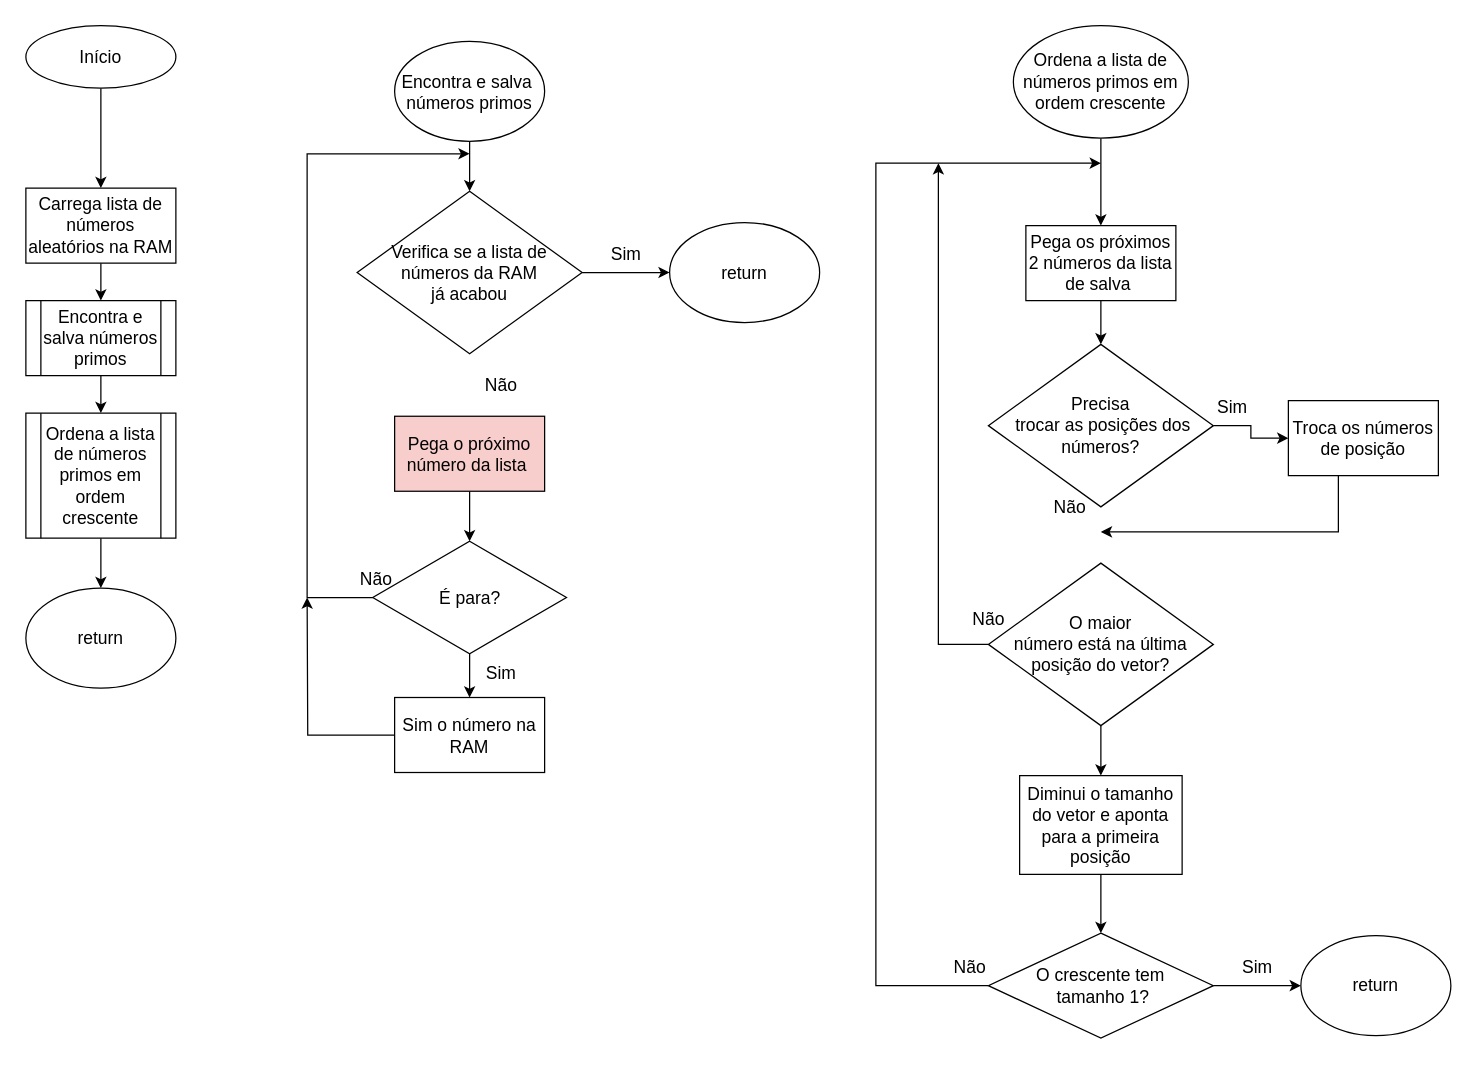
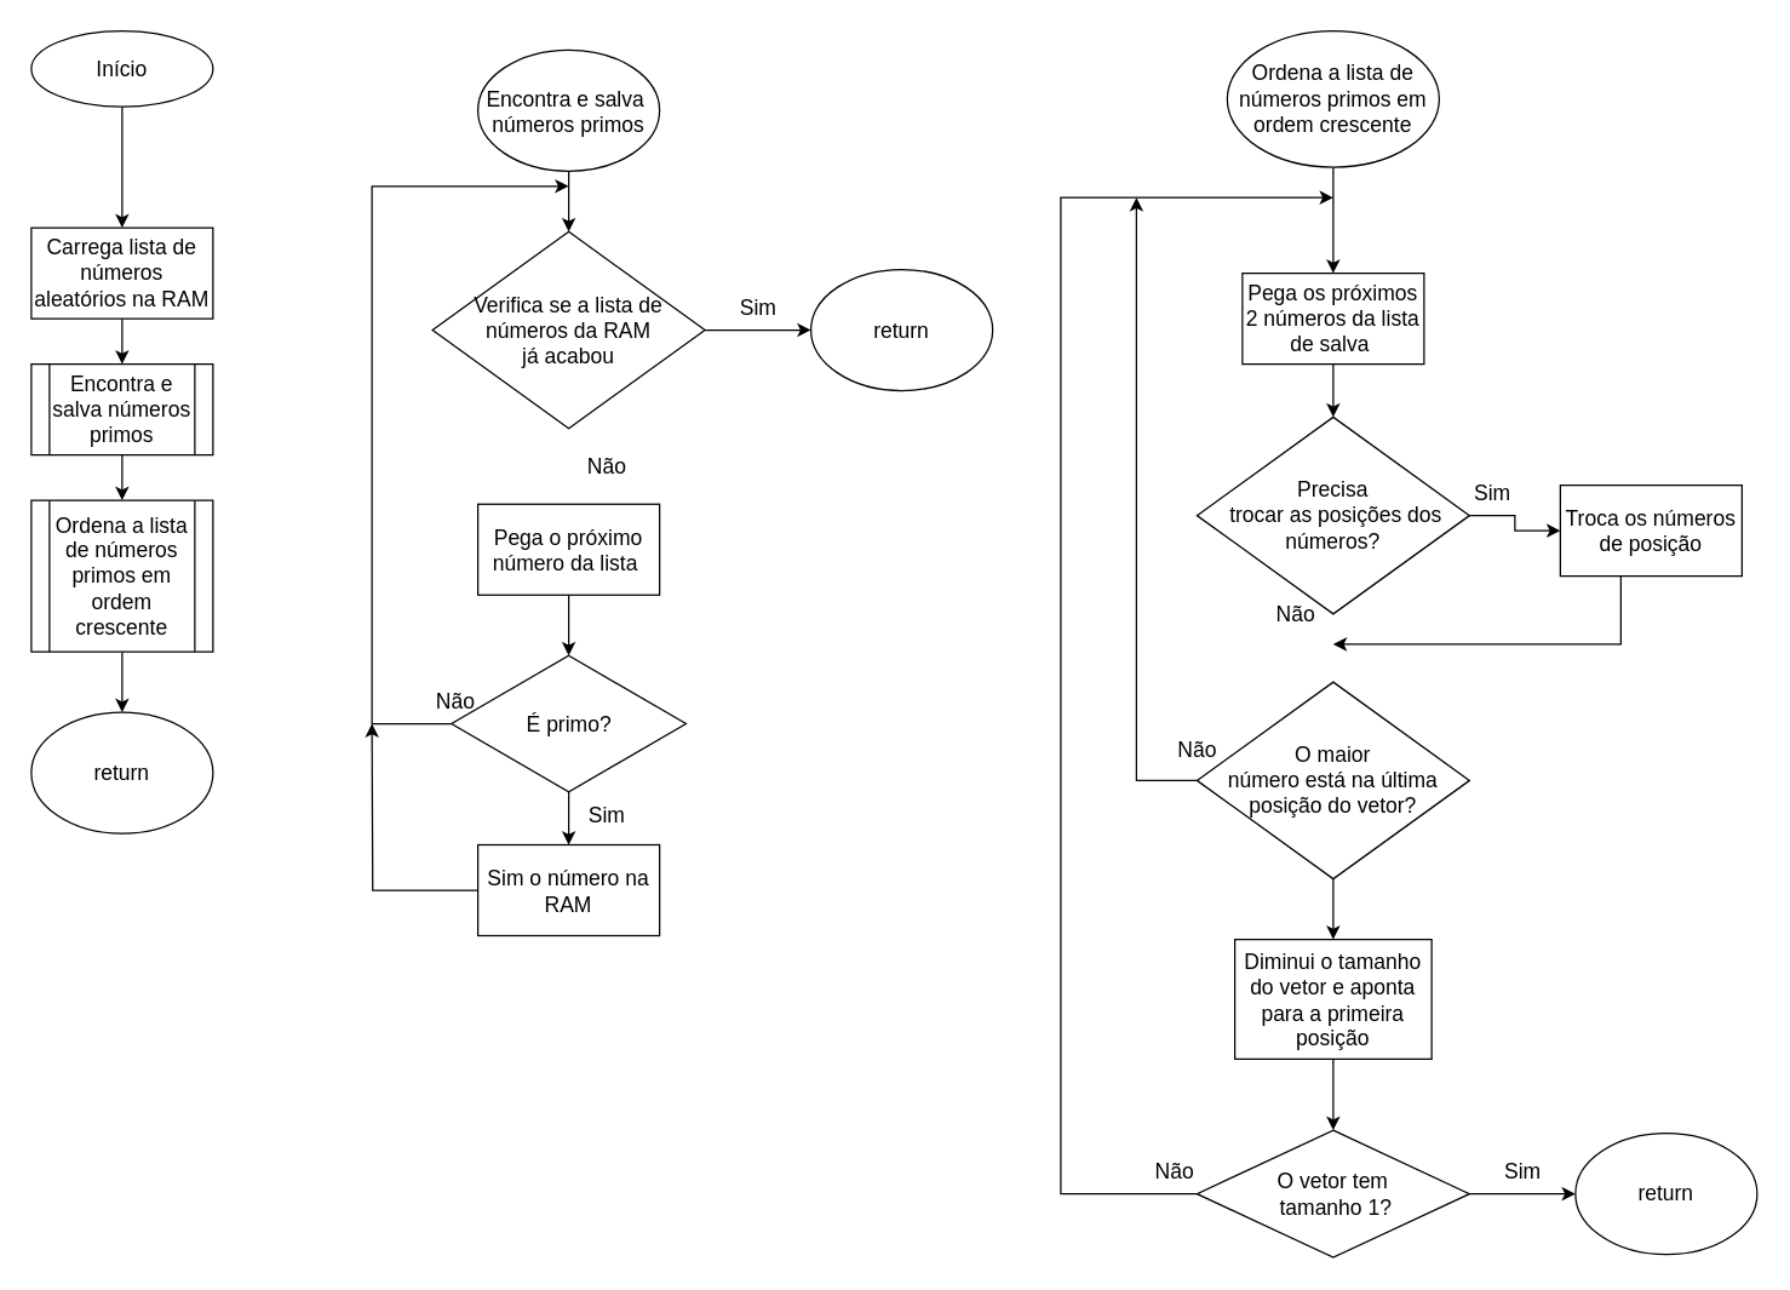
  <mxCell id="0" />
  <mxCell id="1" parent="0" />
  <mxCell id="2" style="edgeStyle=orthogonalEdgeStyle;rounded=0;orthogonalLoop=1;jettySize=auto;html=1;" edge="1" parent="1" source="3"><mxGeometry relative="1" as="geometry"><mxPoint x="80" y="150" as="targetPoint" /></mxGeometry></mxCell>
  <mxCell id="3" value="&lt;font style=&quot;font-size: 14px;&quot;&gt;Início&lt;/font&gt;" style="ellipse;whiteSpace=wrap;html=1;" vertex="1" parent="1"><mxGeometry x="20" y="20" width="120" height="50" as="geometry" /></mxCell>
  <mxCell id="4" style="edgeStyle=orthogonalEdgeStyle;rounded=0;orthogonalLoop=1;jettySize=auto;html=1;entryX=0.5;entryY=0;entryDx=0;entryDy=0;fontSize=14;" edge="1" parent="1" source="5" target="7"><mxGeometry relative="1" as="geometry" /></mxCell>
  <mxCell id="5" value="&lt;font style=&quot;font-size: 14px;&quot;&gt;Carrega lista de números aleatórios na RAM&lt;/font&gt;" style="rounded=0;whiteSpace=wrap;html=1;" vertex="1" parent="1"><mxGeometry x="20" y="150" width="120" height="60" as="geometry" /></mxCell>
  <mxCell id="6" style="edgeStyle=orthogonalEdgeStyle;rounded=0;orthogonalLoop=1;jettySize=auto;html=1;entryX=0.5;entryY=0;entryDx=0;entryDy=0;fontSize=15;" edge="1" parent="1" source="7" target="9"><mxGeometry relative="1" as="geometry" /></mxCell>
  <mxCell id="7" value="&lt;font style=&quot;font-size: 14px;&quot;&gt;Encontra e salva números primos&lt;/font&gt;" style="shape=process;whiteSpace=wrap;html=1;backgroundOutline=1;" vertex="1" parent="1"><mxGeometry x="20" y="240" width="120" height="60" as="geometry" /></mxCell>
  <mxCell id="8" style="edgeStyle=orthogonalEdgeStyle;rounded=0;orthogonalLoop=1;jettySize=auto;html=1;entryX=0.5;entryY=0;entryDx=0;entryDy=0;fontSize=15;" edge="1" parent="1" source="9" target="10"><mxGeometry relative="1" as="geometry" /></mxCell>
  <mxCell id="9" value="&lt;font style=&quot;font-size: 14px;&quot;&gt;Ordena a lista de números primos em ordem crescente&lt;/font&gt;" style="shape=process;whiteSpace=wrap;html=1;backgroundOutline=1;" vertex="1" parent="1"><mxGeometry x="20" y="330" width="120" height="100" as="geometry" /></mxCell>
  <mxCell id="10" value="&lt;font style=&quot;font-size: 14px;&quot;&gt;return&lt;/font&gt;" style="ellipse;whiteSpace=wrap;html=1;" vertex="1" parent="1"><mxGeometry x="20" y="470" width="120" height="80" as="geometry" /></mxCell>
  <mxCell id="11" style="edgeStyle=orthogonalEdgeStyle;rounded=0;orthogonalLoop=1;jettySize=auto;html=1;entryX=0.5;entryY=0;entryDx=0;entryDy=0;fontSize=14;" edge="1" parent="1" source="12" target="16"><mxGeometry relative="1" as="geometry" /></mxCell>
  <mxCell id="12" value="&lt;font style=&quot;font-size: 14px;&quot;&gt;Encontra e salva&amp;nbsp;&lt;br&gt;números primos&lt;br&gt;&lt;/font&gt;" style="ellipse;whiteSpace=wrap;html=1;" vertex="1" parent="1"><mxGeometry x="315" y="32.5" width="120" height="80" as="geometry" /></mxCell>
  <mxCell id="13" style="edgeStyle=orthogonalEdgeStyle;rounded=0;orthogonalLoop=1;jettySize=auto;html=1;entryX=0.5;entryY=0;entryDx=0;entryDy=0;fontSize=14;" edge="1" parent="1" source="14" target="22"><mxGeometry relative="1" as="geometry" /></mxCell>
- <mxCell id="14" value="&lt;font style=&quot;font-size: 14px;&quot;&gt;Pega o próximo número da lista&amp;nbsp;&lt;/font&gt;" style="rounded=0;whiteSpace=wrap;html=1;fillColor=#f8cecc;" vertex="1" parent="1"><mxGeometry x="315" y="332.5" width="120" height="60" as="geometry" /></mxCell>
+ <mxCell id="14" value="&lt;font style=&quot;font-size: 14px;&quot;&gt;Pega o próximo número da lista&amp;nbsp;&lt;/font&gt;" style="rounded=0;whiteSpace=wrap;html=1;" vertex="1" parent="1"><mxGeometry x="315" y="332.5" width="120" height="60" as="geometry" /></mxCell>
  <mxCell id="15" style="edgeStyle=orthogonalEdgeStyle;rounded=0;orthogonalLoop=1;jettySize=auto;html=1;fontSize=14;" edge="1" parent="1"><mxGeometry relative="1" as="geometry"><mxPoint x="1040" y="788" as="targetPoint" /><mxPoint x="970" y="788" as="sourcePoint" /></mxGeometry></mxCell>
  <mxCell id="16" value="&lt;font style=&quot;font-size: 14px;&quot;&gt;Verifica se a lista de números da RAM &lt;br&gt;já acabou&lt;/font&gt;" style="rhombus;whiteSpace=wrap;html=1;" vertex="1" parent="1"><mxGeometry x="285" y="152.5" width="180" height="130" as="geometry" /></mxCell>
  <mxCell id="17" value="Sim" style="text;html=1;resizable=0;autosize=1;align=center;verticalAlign=middle;points=[];fillColor=none;strokeColor=none;rounded=0;fontSize=14;" vertex="1" parent="1"><mxGeometry x="980" y="758" width="50" height="30" as="geometry" /></mxCell>
  <mxCell id="18" value="&lt;font style=&quot;font-size: 14px;&quot;&gt;return&lt;/font&gt;" style="ellipse;whiteSpace=wrap;html=1;" vertex="1" parent="1"><mxGeometry x="1040" y="748" width="120" height="80" as="geometry" /></mxCell>
  <mxCell id="19" value="Não" style="text;html=1;resizable=0;autosize=1;align=center;verticalAlign=middle;points=[];fillColor=none;strokeColor=none;rounded=0;fontSize=14;" vertex="1" parent="1"><mxGeometry x="375" y="292.5" width="50" height="30" as="geometry" /></mxCell>
  <mxCell id="20" style="edgeStyle=elbowEdgeStyle;rounded=0;orthogonalLoop=1;jettySize=auto;html=1;fontSize=14;" edge="1" parent="1" source="22"><mxGeometry relative="1" as="geometry"><mxPoint x="375" y="122.5" as="targetPoint" /><Array as="points"><mxPoint x="245" y="427.5" /><mxPoint x="265" y="342.5" /><mxPoint x="275" y="182.5" /></Array></mxGeometry></mxCell>
  <mxCell id="21" style="edgeStyle=elbowEdgeStyle;rounded=0;orthogonalLoop=1;jettySize=auto;html=1;entryX=0.5;entryY=0;entryDx=0;entryDy=0;fontSize=14;" edge="1" parent="1" source="22" target="25"><mxGeometry relative="1" as="geometry" /></mxCell>
- <mxCell id="22" value="&lt;span style=&quot;font-size: 14px;&quot;&gt;É para?&lt;/span&gt;" style="rhombus;whiteSpace=wrap;html=1;" vertex="1" parent="1"><mxGeometry x="297.5" y="432.5" width="155" height="90" as="geometry" /></mxCell>
+ <mxCell id="22" value="&lt;span style=&quot;font-size: 14px;&quot;&gt;É primo?&lt;/span&gt;" style="rhombus;whiteSpace=wrap;html=1;" vertex="1" parent="1"><mxGeometry x="297.5" y="432.5" width="155" height="90" as="geometry" /></mxCell>
  <mxCell id="23" value="Não" style="text;html=1;resizable=0;autosize=1;align=center;verticalAlign=middle;points=[];fillColor=none;strokeColor=none;rounded=0;fontSize=14;" vertex="1" parent="1"><mxGeometry x="275" y="447.5" width="50" height="30" as="geometry" /></mxCell>
  <mxCell id="24" style="edgeStyle=orthogonalEdgeStyle;rounded=0;orthogonalLoop=1;jettySize=auto;html=1;fontSize=14;" edge="1" parent="1" source="25"><mxGeometry relative="1" as="geometry"><mxPoint x="245" y="477.5" as="targetPoint" /></mxGeometry></mxCell>
  <mxCell id="25" value="&lt;font style=&quot;font-size: 14px;&quot;&gt;Sim o número na RAM&lt;/font&gt;" style="rounded=0;whiteSpace=wrap;html=1;" vertex="1" parent="1"><mxGeometry x="315" y="557.5" width="120" height="60" as="geometry" /></mxCell>
  <mxCell id="26" value="Sim" style="text;html=1;resizable=0;autosize=1;align=center;verticalAlign=middle;points=[];fillColor=none;strokeColor=none;rounded=0;fontSize=14;" vertex="1" parent="1"><mxGeometry x="375" y="522.5" width="50" height="30" as="geometry" /></mxCell>
  <mxCell id="27" style="edgeStyle=elbowEdgeStyle;rounded=0;orthogonalLoop=1;jettySize=auto;html=1;entryX=0.5;entryY=0;entryDx=0;entryDy=0;fontSize=14;" edge="1" parent="1" source="28" target="30"><mxGeometry relative="1" as="geometry" /></mxCell>
  <mxCell id="28" value="&lt;font style=&quot;font-size: 14px;&quot;&gt;Ordena a lista de números primos em ordem crescente&lt;br&gt;&lt;/font&gt;" style="ellipse;whiteSpace=wrap;html=1;" vertex="1" parent="1"><mxGeometry x="810" y="20" width="140" height="90" as="geometry" /></mxCell>
  <mxCell id="29" style="edgeStyle=orthogonalEdgeStyle;rounded=0;orthogonalLoop=1;jettySize=auto;html=1;entryX=0.5;entryY=0;entryDx=0;entryDy=0;fontSize=14;" edge="1" parent="1" source="30" target="32"><mxGeometry relative="1" as="geometry" /></mxCell>
  <mxCell id="30" value="&lt;font style=&quot;font-size: 14px;&quot;&gt;Pega os próximos 2 números da lista de salva&amp;nbsp;&lt;/font&gt;" style="rounded=0;whiteSpace=wrap;html=1;" vertex="1" parent="1"><mxGeometry x="820" y="180" width="120" height="60" as="geometry" /></mxCell>
  <mxCell id="31" style="edgeStyle=orthogonalEdgeStyle;rounded=0;orthogonalLoop=1;jettySize=auto;html=1;fontSize=14;" edge="1" parent="1" source="32" target="34"><mxGeometry relative="1" as="geometry" /></mxCell>
  <mxCell id="32" value="&lt;span style=&quot;font-size: 14px;&quot;&gt;Precisa&lt;br&gt;&amp;nbsp;trocar as posições dos números?&lt;/span&gt;" style="rhombus;whiteSpace=wrap;html=1;" vertex="1" parent="1"><mxGeometry x="790" y="275" width="180" height="130" as="geometry" /></mxCell>
  <mxCell id="33" style="edgeStyle=elbowEdgeStyle;rounded=0;orthogonalLoop=1;jettySize=auto;html=1;fontSize=14;" edge="1" parent="1" source="34"><mxGeometry relative="1" as="geometry"><mxPoint x="880" y="425" as="targetPoint" /><Array as="points"><mxPoint x="1070" y="425" /></Array></mxGeometry></mxCell>
  <mxCell id="34" value="&lt;font style=&quot;font-size: 14px;&quot;&gt;Troca os números de posição&lt;/font&gt;" style="rounded=0;whiteSpace=wrap;html=1;" vertex="1" parent="1"><mxGeometry x="1030" y="320" width="120" height="60" as="geometry" /></mxCell>
  <mxCell id="35" style="edgeStyle=elbowEdgeStyle;rounded=0;orthogonalLoop=1;jettySize=auto;html=1;fontSize=14;" edge="1" parent="1" source="37" target="44"><mxGeometry relative="1" as="geometry" /></mxCell>
  <mxCell id="36" style="edgeStyle=orthogonalEdgeStyle;rounded=0;orthogonalLoop=1;jettySize=auto;html=1;fontSize=14;" edge="1" parent="1" source="37"><mxGeometry relative="1" as="geometry"><mxPoint x="750" y="130" as="targetPoint" /><Array as="points"><mxPoint x="750" y="515" /><mxPoint x="750" y="150" /></Array></mxGeometry></mxCell>
  <mxCell id="37" value="&lt;span style=&quot;font-size: 14px;&quot;&gt;O maior &lt;br&gt;número está na última&lt;br&gt;posição do vetor?&lt;br&gt;&lt;/span&gt;" style="rhombus;whiteSpace=wrap;html=1;" vertex="1" parent="1"><mxGeometry x="790" y="450" width="180" height="130" as="geometry" /></mxCell>
  <mxCell id="38" value="Sim" style="text;html=1;resizable=0;autosize=1;align=center;verticalAlign=middle;points=[];fillColor=none;strokeColor=none;rounded=0;fontSize=14;" vertex="1" parent="1"><mxGeometry x="960" y="310" width="50" height="30" as="geometry" /></mxCell>
  <mxCell id="39" value="Não" style="text;html=1;resizable=0;autosize=1;align=center;verticalAlign=middle;points=[];fillColor=none;strokeColor=none;rounded=0;fontSize=14;" vertex="1" parent="1"><mxGeometry x="830" y="390" width="50" height="30" as="geometry" /></mxCell>
  <mxCell id="40" value="Não" style="text;html=1;resizable=0;autosize=1;align=center;verticalAlign=middle;points=[];fillColor=none;strokeColor=none;rounded=0;fontSize=14;" vertex="1" parent="1"><mxGeometry x="765" y="480" width="50" height="30" as="geometry" /></mxCell>
  <mxCell id="41" style="edgeStyle=elbowEdgeStyle;rounded=0;orthogonalLoop=1;jettySize=auto;html=1;fontSize=14;" edge="1" parent="1" source="42"><mxGeometry relative="1" as="geometry"><mxPoint x="880" y="130" as="targetPoint" /><Array as="points"><mxPoint x="700" y="440" /><mxPoint x="680" y="470" /><mxPoint x="730" y="180" /></Array></mxGeometry></mxCell>
- <mxCell id="42" value="&lt;span style=&quot;font-size: 14px;&quot;&gt;O crescente tem&lt;br&gt;&amp;nbsp;tamanho 1?&lt;br&gt;&lt;/span&gt;" style="rhombus;whiteSpace=wrap;html=1;" vertex="1" parent="1"><mxGeometry x="790" y="746" width="180" height="84" as="geometry" /></mxCell>
+ <mxCell id="42" value="&lt;span style=&quot;font-size: 14px;&quot;&gt;O vetor tem&lt;br&gt;&amp;nbsp;tamanho 1?&lt;br&gt;&lt;/span&gt;" style="rhombus;whiteSpace=wrap;html=1;" vertex="1" parent="1"><mxGeometry x="790" y="746" width="180" height="84" as="geometry" /></mxCell>
  <mxCell id="43" style="edgeStyle=elbowEdgeStyle;rounded=0;orthogonalLoop=1;jettySize=auto;html=1;entryX=0.5;entryY=0;entryDx=0;entryDy=0;fontSize=14;" edge="1" parent="1" source="44" target="42"><mxGeometry relative="1" as="geometry" /></mxCell>
  <mxCell id="44" value="&lt;span style=&quot;font-size: 14px;&quot;&gt;Diminui o tamanho do vetor e aponta para a primeira posição&lt;/span&gt;" style="rounded=0;whiteSpace=wrap;html=1;" vertex="1" parent="1"><mxGeometry x="815" y="620" width="130" height="79" as="geometry" /></mxCell>
  <mxCell id="45" style="edgeStyle=elbowEdgeStyle;rounded=0;orthogonalLoop=1;jettySize=auto;html=1;entryX=0.5;entryY=1;entryDx=0;entryDy=0;fontSize=14;" edge="1" parent="1" source="37" target="37"><mxGeometry relative="1" as="geometry" /></mxCell>
  <mxCell id="46" value="Não" style="text;html=1;resizable=0;autosize=1;align=center;verticalAlign=middle;points=[];fillColor=none;strokeColor=none;rounded=0;fontSize=14;" vertex="1" parent="1"><mxGeometry x="750" y="758" width="50" height="30" as="geometry" /></mxCell>
  <mxCell id="47" style="edgeStyle=orthogonalEdgeStyle;rounded=0;orthogonalLoop=1;jettySize=auto;html=1;fontSize=14;" edge="1" parent="1"><mxGeometry relative="1" as="geometry"><mxPoint x="535" y="217.5" as="targetPoint" /><mxPoint x="465" y="217.5" as="sourcePoint" /></mxGeometry></mxCell>
  <mxCell id="48" value="Sim" style="text;html=1;resizable=0;autosize=1;align=center;verticalAlign=middle;points=[];fillColor=none;strokeColor=none;rounded=0;fontSize=14;" vertex="1" parent="1"><mxGeometry x="475" y="187.5" width="50" height="30" as="geometry" /></mxCell>
  <mxCell id="49" value="&lt;font style=&quot;font-size: 14px;&quot;&gt;return&lt;/font&gt;" style="ellipse;whiteSpace=wrap;html=1;" vertex="1" parent="1"><mxGeometry x="535" y="177.5" width="120" height="80" as="geometry" /></mxCell>
